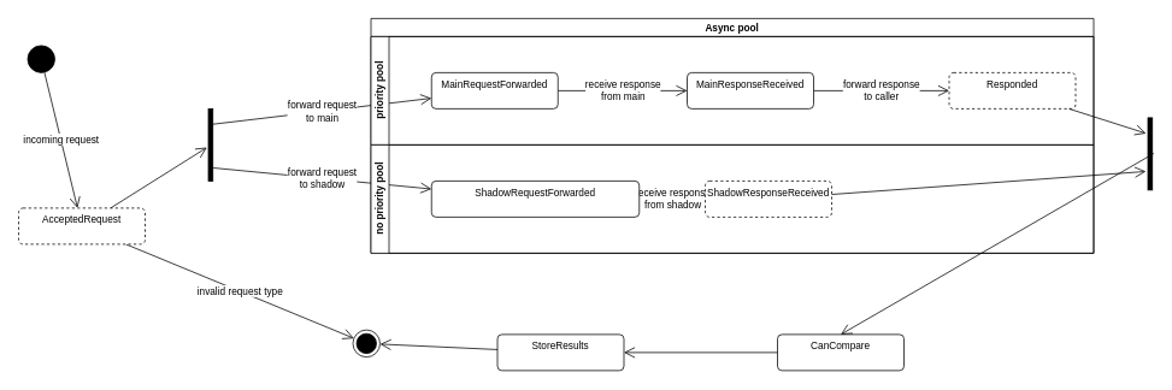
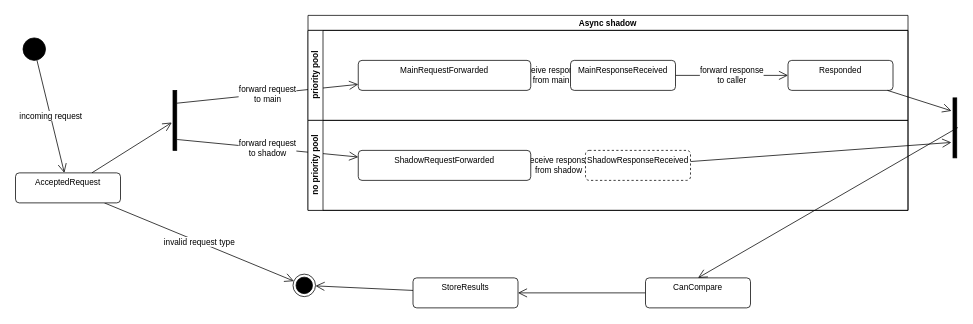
  <mxCell id="0" />
  <mxCell id="1" parent="0" />
  <mxCell id="2" value="incoming request" style="shape=connector;rounded=0;orthogonalLoop=1;jettySize=auto;html=1;labelBackgroundColor=default;strokeColor=default;align=center;verticalAlign=middle;fontFamily=Helvetica;fontSize=11;fontColor=default;endArrow=open;endFill=0;endSize=10;" edge="1" parent="1" source="3" target="6"><mxGeometry relative="1" as="geometry" /></mxCell>
  <mxCell id="3" value="" style="ellipse;fillColor=strokeColor;html=1;fontFamily=Helvetica;fontSize=11;fontColor=default;" vertex="1" parent="1"><mxGeometry x="30" y="50" width="30" height="30" as="geometry" /></mxCell>
  <mxCell id="4" value="invalid request type" style="shape=connector;rounded=0;orthogonalLoop=1;jettySize=auto;html=1;labelBackgroundColor=default;strokeColor=default;align=center;verticalAlign=middle;fontFamily=Helvetica;fontSize=11;fontColor=default;endArrow=open;endFill=0;endSize=10;" edge="1" parent="1" source="6" target="7"><mxGeometry relative="1" as="geometry"><mxPoint x="110" y="485" as="targetPoint" /></mxGeometry></mxCell>
  <mxCell id="5" value="" style="shape=connector;rounded=0;orthogonalLoop=1;jettySize=auto;html=1;labelBackgroundColor=default;strokeColor=default;align=center;verticalAlign=middle;fontFamily=Helvetica;fontSize=11;fontColor=default;endArrow=open;endFill=0;endSize=10;entryX=-0.314;entryY=0.536;entryDx=0;entryDy=0;entryPerimeter=0;" edge="1" parent="1" source="6" target="10"><mxGeometry relative="1" as="geometry"><mxPoint x="330" y="385" as="targetPoint" /></mxGeometry></mxCell>
- <mxCell id="6" value="AcceptedRequest" style="html=1;align=center;verticalAlign=top;rounded=1;absoluteArcSize=1;arcSize=10;dashed=1;whiteSpace=wrap;fontFamily=Helvetica;fontSize=11;fontColor=default;" vertex="1" parent="1"><mxGeometry x="20" y="230" width="140" height="40" as="geometry" /></mxCell>
+ <mxCell id="6" value="AcceptedRequest" style="html=1;align=center;verticalAlign=top;rounded=1;absoluteArcSize=1;arcSize=10;dashed=0;whiteSpace=wrap;fontFamily=Helvetica;fontSize=11;fontColor=default;" vertex="1" parent="1"><mxGeometry x="20" y="230" width="140" height="40" as="geometry" /></mxCell>
  <mxCell id="7" value="" style="ellipse;html=1;shape=endState;fillColor=strokeColor;fontFamily=Helvetica;fontSize=11;fontColor=default;" vertex="1" parent="1"><mxGeometry x="390" y="365" width="30" height="30" as="geometry" /></mxCell>
  <mxCell id="8" value="forward request&lt;br&gt;to main" style="shape=connector;rounded=0;orthogonalLoop=1;jettySize=auto;html=1;labelBackgroundColor=default;strokeColor=default;align=center;verticalAlign=middle;fontFamily=Helvetica;fontSize=11;fontColor=default;endArrow=open;endFill=0;endSize=10;exitX=1;exitY=0.214;exitDx=0;exitDy=0;exitPerimeter=0;" edge="1" parent="1" source="10" target="14"><mxGeometry relative="1" as="geometry"><mxPoint x="340" y="420" as="sourcePoint" /></mxGeometry></mxCell>
  <mxCell id="9" value="forward request&lt;br&gt;to shadow" style="shape=connector;rounded=0;orthogonalLoop=1;jettySize=auto;html=1;labelBackgroundColor=default;strokeColor=default;align=center;verticalAlign=middle;fontFamily=Helvetica;fontSize=11;fontColor=default;endArrow=open;endFill=0;endSize=10;exitX=1.111;exitY=0.819;exitDx=0;exitDy=0;exitPerimeter=0;" edge="1" parent="1" source="10" target="20"><mxGeometry relative="1" as="geometry" /></mxCell>
  <mxCell id="10" value="" style="html=1;points=[];perimeter=orthogonalPerimeter;fillColor=strokeColor;fontFamily=Helvetica;fontSize=11;fontColor=default;" vertex="1" parent="1"><mxGeometry x="230" y="120" width="5" height="80" as="geometry" /></mxCell>
- <mxCell id="11" value="Async pool" style="swimlane;html=1;childLayout=stackLayout;resizeParent=1;resizeParentMax=0;horizontal=1;startSize=20;horizontalStack=0;whiteSpace=wrap;fontFamily=Helvetica;fontSize=11;fontColor=default;" vertex="1" parent="1"><mxGeometry x="410" y="20" width="800" height="260" as="geometry" /></mxCell>
+ <mxCell id="11" value="Async shadow" style="swimlane;html=1;childLayout=stackLayout;resizeParent=1;resizeParentMax=0;horizontal=1;startSize=20;horizontalStack=0;whiteSpace=wrap;fontFamily=Helvetica;fontSize=11;fontColor=default;" vertex="1" parent="1"><mxGeometry x="410" y="20" width="800" height="260" as="geometry" /></mxCell>
  <mxCell id="12" value="priority pool" style="swimlane;html=1;startSize=20;horizontal=0;fontFamily=Helvetica;fontSize=11;fontColor=default;" vertex="1" parent="11"><mxGeometry y="20" width="800" height="120" as="geometry" /></mxCell>
  <mxCell id="13" value="receive response&lt;br&gt;from main" style="shape=connector;rounded=0;orthogonalLoop=1;jettySize=auto;html=1;labelBackgroundColor=default;strokeColor=default;align=center;verticalAlign=middle;fontFamily=Helvetica;fontSize=11;fontColor=default;endArrow=open;endFill=0;endSize=10;" edge="1" parent="12" source="14" target="16"><mxGeometry relative="1" as="geometry" /></mxCell>
- <mxCell id="14" value="MainRequestForwarded" style="html=1;align=center;verticalAlign=top;rounded=1;absoluteArcSize=1;arcSize=10;dashed=0;whiteSpace=wrap;fontFamily=Helvetica;fontSize=11;fontColor=default;" vertex="1" parent="12"><mxGeometry x="67" y="40" width="140" height="40" as="geometry" /></mxCell>
+ <mxCell id="14" value="MainRequestForwarded" style="html=1;align=center;verticalAlign=top;rounded=1;absoluteArcSize=1;arcSize=10;dashed=0;whiteSpace=wrap;fontFamily=Helvetica;fontSize=11;fontColor=default;" vertex="1" parent="12"><mxGeometry x="67" y="40" width="230" height="40" as="geometry" /></mxCell>
  <mxCell id="15" value="forward response&lt;br&gt;to caller" style="shape=connector;rounded=0;orthogonalLoop=1;jettySize=auto;html=1;labelBackgroundColor=default;strokeColor=default;align=center;verticalAlign=middle;fontFamily=Helvetica;fontSize=11;fontColor=default;endArrow=open;endFill=0;endSize=10;" edge="1" parent="12" source="16" target="17"><mxGeometry relative="1" as="geometry" /></mxCell>
  <mxCell id="16" value="&lt;span style=&quot;font-weight: normal;&quot;&gt;MainResponseReceived&lt;/span&gt;" style="html=1;align=center;verticalAlign=top;rounded=1;absoluteArcSize=1;arcSize=10;dashed=0;whiteSpace=wrap;fontFamily=Helvetica;fontSize=11;fontColor=default;fontStyle=1" vertex="1" parent="12"><mxGeometry x="350" y="40" width="140" height="40" as="geometry" /></mxCell>
- <mxCell id="17" value="&lt;span style=&quot;font-weight: normal;&quot;&gt;Responded&lt;/span&gt;" style="html=1;align=center;verticalAlign=top;rounded=1;absoluteArcSize=1;arcSize=10;dashed=1;whiteSpace=wrap;fontFamily=Helvetica;fontSize=11;fontColor=default;fontStyle=1;" vertex="1" parent="12"><mxGeometry x="640" y="40" width="140" height="40" as="geometry" /></mxCell>
+ <mxCell id="17" value="&lt;span style=&quot;font-weight: normal;&quot;&gt;Responded&lt;/span&gt;" style="html=1;align=center;verticalAlign=top;rounded=1;absoluteArcSize=1;arcSize=10;dashed=0;whiteSpace=wrap;fontFamily=Helvetica;fontSize=11;fontColor=default;fontStyle=1" vertex="1" parent="12"><mxGeometry x="640" y="40" width="140" height="40" as="geometry" /></mxCell>
  <mxCell id="18" value="no priority pool" style="swimlane;html=1;startSize=20;horizontal=0;fontFamily=Helvetica;fontSize=11;fontColor=default;" vertex="1" parent="11"><mxGeometry y="140" width="800" height="120" as="geometry" /></mxCell>
  <mxCell id="19" value="receive response&lt;br&gt;from shadow" style="shape=connector;rounded=0;orthogonalLoop=1;jettySize=auto;html=1;labelBackgroundColor=default;strokeColor=default;align=center;verticalAlign=middle;fontFamily=Helvetica;fontSize=11;fontColor=default;endArrow=open;endFill=0;endSize=10;" edge="1" parent="18" source="20" target="21"><mxGeometry relative="1" as="geometry" /></mxCell>
  <mxCell id="20" value="ShadowRequestForwarded" style="html=1;align=center;verticalAlign=top;rounded=1;absoluteArcSize=1;arcSize=10;dashed=0;whiteSpace=wrap;fontFamily=Helvetica;fontSize=11;fontColor=default;" vertex="1" parent="18"><mxGeometry x="67" y="40" width="230" height="40" as="geometry" /></mxCell>
  <mxCell id="21" value="ShadowResponseReceived" style="html=1;align=center;verticalAlign=top;rounded=1;absoluteArcSize=1;arcSize=10;dashed=1;whiteSpace=wrap;fontFamily=Helvetica;fontSize=11;fontColor=default;" vertex="1" parent="18"><mxGeometry x="370" y="40" width="140" height="40" as="geometry" /></mxCell>
  <mxCell id="22" value="" style="shape=connector;rounded=0;orthogonalLoop=1;jettySize=auto;html=1;labelBackgroundColor=default;strokeColor=default;align=center;verticalAlign=middle;fontFamily=Helvetica;fontSize=11;fontColor=default;endArrow=open;endFill=0;endSize=10;entryX=0.5;entryY=0;entryDx=0;entryDy=0;elbow=vertical;exitX=1.3;exitY=0.494;exitDx=0;exitDy=0;exitPerimeter=0;" edge="1" parent="1" source="23" target="27"><mxGeometry relative="1" as="geometry"><mxPoint x="1735" y="440" as="targetPoint" /></mxGeometry></mxCell>
  <mxCell id="23" value="" style="html=1;points=[];perimeter=orthogonalPerimeter;fillColor=strokeColor;fontFamily=Helvetica;fontSize=11;fontColor=default;" vertex="1" parent="1"><mxGeometry x="1270" y="130" width="5" height="80" as="geometry" /></mxCell>
  <mxCell id="24" style="shape=connector;rounded=0;orthogonalLoop=1;jettySize=auto;html=1;labelBackgroundColor=default;strokeColor=default;align=center;verticalAlign=middle;fontFamily=Helvetica;fontSize=11;fontColor=default;endArrow=open;endFill=0;endSize=10;entryX=-0.4;entryY=0.216;entryDx=0;entryDy=0;entryPerimeter=0;" edge="1" parent="1" source="17" target="23"><mxGeometry relative="1" as="geometry"><mxPoint x="1648" y="416" as="targetPoint" /></mxGeometry></mxCell>
  <mxCell id="25" style="shape=connector;rounded=0;orthogonalLoop=1;jettySize=auto;html=1;entryX=-0.444;entryY=0.743;entryDx=0;entryDy=0;entryPerimeter=0;labelBackgroundColor=default;strokeColor=default;align=center;verticalAlign=middle;fontFamily=Helvetica;fontSize=11;fontColor=default;endArrow=open;endFill=0;endSize=10;" edge="1" parent="1" source="21" target="23"><mxGeometry relative="1" as="geometry" /></mxCell>
  <mxCell id="26" value="" style="shape=connector;rounded=0;orthogonalLoop=1;jettySize=auto;html=1;labelBackgroundColor=default;strokeColor=default;align=center;verticalAlign=middle;fontFamily=Helvetica;fontSize=11;fontColor=default;endArrow=open;endFill=0;endSize=10;" edge="1" parent="1" source="27" target="29"><mxGeometry relative="1" as="geometry" /></mxCell>
  <mxCell id="27" value="&lt;span style=&quot;font-weight: 400;&quot;&gt;CanCompare&lt;/span&gt;" style="html=1;align=center;verticalAlign=top;rounded=1;absoluteArcSize=1;arcSize=10;dashed=0;whiteSpace=wrap;fontFamily=Helvetica;fontSize=11;fontColor=default;fontStyle=1" vertex="1" parent="1"><mxGeometry x="860" y="370" width="140" height="40" as="geometry" /></mxCell>
  <mxCell id="28" value="" style="shape=connector;rounded=0;orthogonalLoop=1;jettySize=auto;html=1;labelBackgroundColor=default;strokeColor=default;align=center;verticalAlign=middle;fontFamily=Helvetica;fontSize=11;fontColor=default;endArrow=open;endFill=0;endSize=10;" edge="1" parent="1" source="29" target="7"><mxGeometry relative="1" as="geometry"><mxPoint x="2190" y="440" as="targetPoint" /></mxGeometry></mxCell>
  <mxCell id="29" value="&lt;span style=&quot;font-weight: 400;&quot;&gt;StoreResults&lt;/span&gt;" style="html=1;align=center;verticalAlign=top;rounded=1;absoluteArcSize=1;arcSize=10;dashed=0;whiteSpace=wrap;fontFamily=Helvetica;fontSize=11;fontColor=default;fontStyle=1" vertex="1" parent="1"><mxGeometry x="550" y="370" width="140" height="40" as="geometry" /></mxCell>
